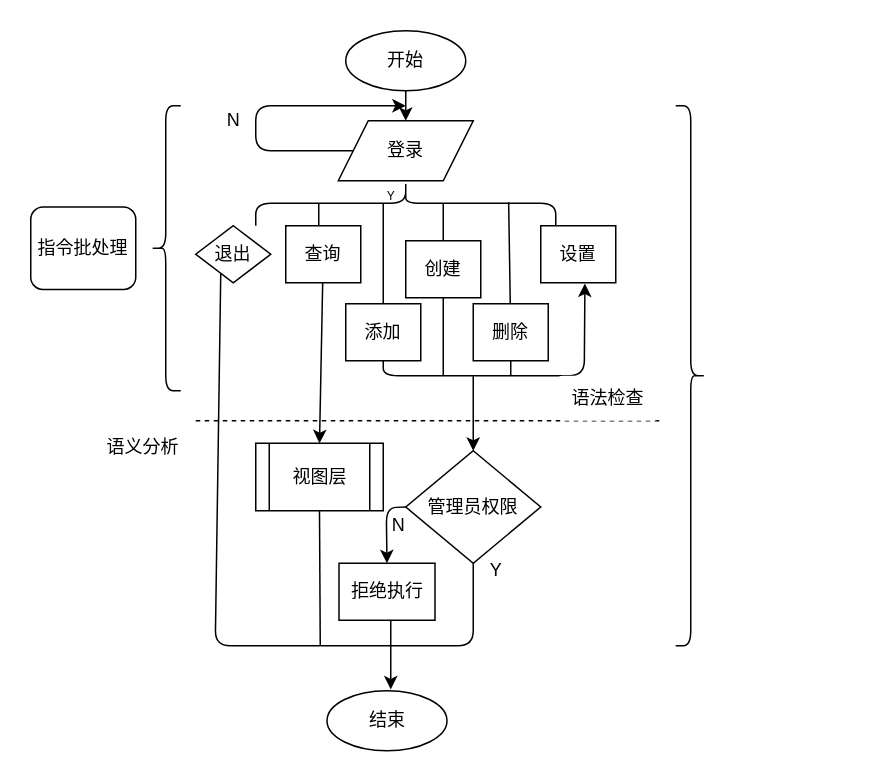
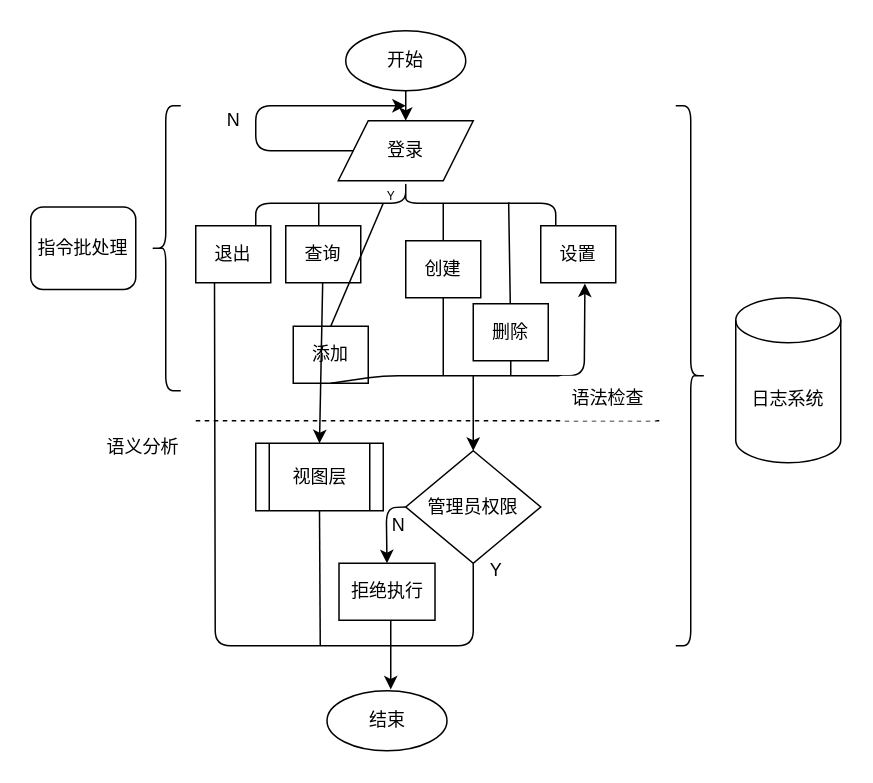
  <mxCell id="0" />
  <mxCell id="1" parent="0" />
  <mxCell id="2" value="开始" style="ellipse;whiteSpace=wrap;html=1;" parent="1" vertex="1"><mxGeometry x="230" y="20" width="80" height="40" as="geometry" /></mxCell>
  <mxCell id="3" value="结束" style="ellipse;whiteSpace=wrap;html=1;" parent="1" vertex="1"><mxGeometry x="217.5" y="460" width="80" height="40" as="geometry" /></mxCell>
  <mxCell id="4" value="登录" style="shape=parallelogram;perimeter=parallelogramPerimeter;whiteSpace=wrap;html=1;fixedSize=1;" parent="1" vertex="1"><mxGeometry x="225" y="80" width="90" height="40" as="geometry" /></mxCell>
  <mxCell id="5" value="" style="endArrow=classic;html=1;exitX=0.5;exitY=1;exitDx=0;exitDy=0;entryX=0.5;entryY=0;entryDx=0;entryDy=0;" parent="1" source="2" target="4" edge="1"><mxGeometry width="50" height="50" relative="1" as="geometry"><mxPoint x="360" y="320" as="sourcePoint" /><mxPoint x="410" y="270" as="targetPoint" /></mxGeometry></mxCell>
  <mxCell id="6" value="N" style="text;html=1;align=center;verticalAlign=middle;resizable=0;points=[];autosize=1;strokeColor=none;fillColor=none;" parent="1" vertex="1"><mxGeometry x="145" y="70" width="20" height="20" as="geometry" /></mxCell>
  <mxCell id="7" value="视图层" style="shape=process;whiteSpace=wrap;html=1;backgroundOutline=1;" parent="1" vertex="1"><mxGeometry x="170" y="295" width="85" height="45" as="geometry" /></mxCell>
- <mxCell id="8" value="退出" style="rhombus;whiteSpace=wrap;html=1;" parent="1" vertex="1"><mxGeometry x="130" y="150" width="50" height="38" as="geometry" /></mxCell>
+ <mxCell id="8" value="退出" style="rounded=0;whiteSpace=wrap;html=1;" parent="1" vertex="1"><mxGeometry x="130" y="150" width="50" height="38" as="geometry" /></mxCell>
  <mxCell id="9" value="" style="shape=curlyBracket;whiteSpace=wrap;html=1;rounded=1;flipH=1;size=0.5;direction=south;" parent="1" vertex="1"><mxGeometry x="170" y="120" width="200" height="30" as="geometry" /></mxCell>
- <mxCell id="10" value="添加" style="rounded=0;whiteSpace=wrap;html=1;" parent="1" vertex="1"><mxGeometry x="230" y="202" width="50" height="38" as="geometry" /></mxCell>
+ <mxCell id="10" value="添加" style="rounded=0;whiteSpace=wrap;html=1;" parent="1" vertex="1"><mxGeometry x="195" y="217" width="50" height="38" as="geometry" /></mxCell>
  <mxCell id="11" value="创建" style="rounded=0;whiteSpace=wrap;html=1;" parent="1" vertex="1"><mxGeometry x="270" y="160" width="50" height="38" as="geometry" /></mxCell>
  <mxCell id="12" value="" style="edgeStyle=none;html=1;entryX=0.5;entryY=0;entryDx=0;entryDy=0;" parent="1" source="13" target="7" edge="1"><mxGeometry relative="1" as="geometry" /></mxCell>
  <mxCell id="13" value="查询" style="rounded=0;whiteSpace=wrap;html=1;" parent="1" vertex="1"><mxGeometry x="190" y="150" width="50" height="38" as="geometry" /></mxCell>
  <mxCell id="14" value="删除" style="rounded=0;whiteSpace=wrap;html=1;" parent="1" vertex="1"><mxGeometry x="315" y="202" width="50" height="38" as="geometry" /></mxCell>
  <mxCell id="15" value="设置" style="rounded=0;whiteSpace=wrap;html=1;" parent="1" vertex="1"><mxGeometry x="360" y="150" width="50" height="38" as="geometry" /></mxCell>
  <mxCell id="16" value="" style="endArrow=none;html=1;" parent="1" edge="1"><mxGeometry width="50" height="50" relative="1" as="geometry"><mxPoint x="212" y="150" as="sourcePoint" /><mxPoint x="212" y="135" as="targetPoint" /></mxGeometry></mxCell>
  <mxCell id="17" value="" style="endArrow=none;html=1;exitX=0.5;exitY=0;exitDx=0;exitDy=0;" parent="1" source="10" edge="1"><mxGeometry width="50" height="50" relative="1" as="geometry"><mxPoint x="230" y="210" as="sourcePoint" /><mxPoint x="255" y="135" as="targetPoint" /></mxGeometry></mxCell>
  <mxCell id="18" value="" style="endArrow=none;html=1;exitX=0.5;exitY=0;exitDx=0;exitDy=0;" parent="1" source="11" edge="1"><mxGeometry width="50" height="50" relative="1" as="geometry"><mxPoint x="230" y="170" as="sourcePoint" /><mxPoint x="295" y="135" as="targetPoint" /></mxGeometry></mxCell>
  <mxCell id="19" value="" style="endArrow=none;html=1;entryX=0.477;entryY=0.843;entryDx=0;entryDy=0;entryPerimeter=0;" parent="1" source="14" target="9" edge="1"><mxGeometry width="50" height="50" relative="1" as="geometry"><mxPoint x="230" y="170" as="sourcePoint" /><mxPoint x="280" y="120" as="targetPoint" /></mxGeometry></mxCell>
  <mxCell id="20" value="&lt;pre&gt;&lt;font style=&quot;font-size: 12px&quot;&gt;管理员权限&lt;/font&gt;&lt;/pre&gt;" style="rhombus;whiteSpace=wrap;html=1;" parent="1" vertex="1"><mxGeometry x="270" y="300" width="90" height="75" as="geometry" /></mxCell>
  <mxCell id="21" value="" style="endArrow=classic;html=1;fontSize=6;exitX=0.5;exitY=1;exitDx=0;exitDy=0;entryX=0.589;entryY=1.014;entryDx=0;entryDy=0;entryPerimeter=0;" parent="1" source="10" target="15" edge="1"><mxGeometry width="50" height="50" relative="1" as="geometry"><mxPoint x="250" y="190" as="sourcePoint" /><mxPoint x="390" y="240" as="targetPoint" /><Array as="points"><mxPoint x="255" y="250" /><mxPoint x="389" y="250" /></Array></mxGeometry></mxCell>
  <mxCell id="22" value="" style="endArrow=none;html=1;fontSize=6;entryX=0.5;entryY=1;entryDx=0;entryDy=0;" parent="1" target="11" edge="1"><mxGeometry width="50" height="50" relative="1" as="geometry"><mxPoint x="295" y="250" as="sourcePoint" /><mxPoint x="300" y="140" as="targetPoint" /></mxGeometry></mxCell>
  <mxCell id="23" value="" style="endArrow=none;html=1;fontSize=6;entryX=0.5;entryY=1;entryDx=0;entryDy=0;" parent="1" target="14" edge="1"><mxGeometry width="50" height="50" relative="1" as="geometry"><mxPoint x="340" y="250" as="sourcePoint" /><mxPoint x="300" y="140" as="targetPoint" /></mxGeometry></mxCell>
  <mxCell id="24" value="" style="endArrow=classic;html=1;fontSize=6;entryX=0.5;entryY=0;entryDx=0;entryDy=0;" parent="1" target="20" edge="1"><mxGeometry width="50" height="50" relative="1" as="geometry"><mxPoint x="315" y="250" as="sourcePoint" /><mxPoint x="300" y="140" as="targetPoint" /></mxGeometry></mxCell>
  <mxCell id="25" value="" style="endArrow=none;dashed=1;html=1;fontSize=6;entryX=1;entryY=1;entryDx=0;entryDy=0;" parent="1" edge="1" target="39"><mxGeometry width="50" height="50" relative="1" as="geometry"><mxPoint x="130" y="280" as="sourcePoint" /><mxPoint x="400" y="280" as="targetPoint" /></mxGeometry></mxCell>
+ <mxCell id="26" value="&lt;font style=&quot;font-size: 12px&quot;&gt;日志系统&lt;/font&gt;" style="shape=cylinder3;whiteSpace=wrap;html=1;boundedLbl=1;backgroundOutline=1;size=15;fontSize=8;" parent="1" vertex="1"><mxGeometry x="490" y="198" width="70" height="110" as="geometry" /></mxCell>
  <mxCell id="27" value="Y" style="text;html=1;align=center;verticalAlign=middle;resizable=0;points=[];autosize=1;strokeColor=none;fillColor=none;fontSize=8;" parent="1" vertex="1"><mxGeometry x="250" y="120" width="20" height="20" as="geometry" /></mxCell>
  <mxCell id="28" value="" style="endArrow=classic;html=1;fontSize=8;exitX=0;exitY=0.5;exitDx=0;exitDy=0;" parent="1" source="4" edge="1"><mxGeometry width="50" height="50" relative="1" as="geometry"><mxPoint x="300" y="220" as="sourcePoint" /><mxPoint x="270" y="70" as="targetPoint" /><Array as="points"><mxPoint x="170" y="100" /><mxPoint x="170" y="70" /></Array></mxGeometry></mxCell>
  <mxCell id="29" value="" style="shape=curlyBracket;whiteSpace=wrap;html=1;rounded=1;flipH=1;fontSize=8;" parent="1" vertex="1"><mxGeometry x="450" y="70" width="20" height="360" as="geometry" /></mxCell>
  <mxCell id="30" value="" style="endArrow=none;html=1;fontSize=8;exitX=0.25;exitY=1;exitDx=0;exitDy=0;entryX=0.5;entryY=1;entryDx=0;entryDy=0;" parent="1" source="8" target="20" edge="1"><mxGeometry width="50" height="50" relative="1" as="geometry"><mxPoint x="360" y="250" as="sourcePoint" /><mxPoint x="310" y="430" as="targetPoint" /><Array as="points"><mxPoint x="143" y="430" /><mxPoint x="315" y="430" /></Array></mxGeometry></mxCell>
  <mxCell id="31" value="" style="shape=curlyBracket;whiteSpace=wrap;html=1;rounded=1;fontSize=12;direction=east;" parent="1" vertex="1"><mxGeometry x="100" y="70" width="20" height="190" as="geometry" /></mxCell>
  <mxCell id="32" value="指令批处理" style="rounded=1;whiteSpace=wrap;html=1;fontSize=12;" parent="1" vertex="1"><mxGeometry x="20" y="137.5" width="70" height="55" as="geometry" /></mxCell>
  <mxCell id="33" value="" style="endArrow=classic;html=1;fontSize=12;exitX=0;exitY=0.5;exitDx=0;exitDy=0;entryX=0.5;entryY=0;entryDx=0;entryDy=0;" parent="1" source="20" edge="1"><mxGeometry width="50" height="50" relative="1" as="geometry"><mxPoint x="270" y="390" as="sourcePoint" /><mxPoint x="257.5" y="375" as="targetPoint" /><Array as="points"><mxPoint x="257" y="338" /></Array></mxGeometry></mxCell>
  <mxCell id="34" value="" style="endArrow=none;html=1;fontSize=12;exitX=0.539;exitY=1.009;exitDx=0;exitDy=0;exitPerimeter=0;" parent="1" source="38" edge="1"><mxGeometry width="50" height="50" relative="1" as="geometry"><mxPoint x="260.183" y="419.685" as="sourcePoint" /><mxPoint x="260" y="430" as="targetPoint" /></mxGeometry></mxCell>
  <mxCell id="35" value="" style="endArrow=none;html=1;fontSize=12;exitX=0.5;exitY=1;exitDx=0;exitDy=0;" parent="1" source="7" edge="1"><mxGeometry width="50" height="50" relative="1" as="geometry"><mxPoint x="270" y="360" as="sourcePoint" /><mxPoint x="213" y="430" as="targetPoint" /></mxGeometry></mxCell>
  <mxCell id="36" value="" style="endArrow=classic;html=1;fontSize=12;entryX=0.531;entryY=-0.022;entryDx=0;entryDy=0;entryPerimeter=0;" parent="1" target="3" edge="1"><mxGeometry width="50" height="50" relative="1" as="geometry"><mxPoint x="260" y="430" as="sourcePoint" /><mxPoint x="260" y="440" as="targetPoint" /><Array as="points" /></mxGeometry></mxCell>
  <mxCell id="37" value="N" style="text;html=1;align=center;verticalAlign=middle;resizable=0;points=[];autosize=1;strokeColor=none;fillColor=none;" vertex="1" parent="1"><mxGeometry x="255" y="340" width="20" height="20" as="geometry" /></mxCell>
  <mxCell id="38" value="&lt;pre style=&quot;font-size: 6px&quot;&gt;&lt;font style=&quot;font-size: 12px&quot;&gt;拒绝执行&lt;/font&gt;&lt;/pre&gt;" style="rounded=0;whiteSpace=wrap;html=1;" vertex="1" parent="1"><mxGeometry x="225.5" y="375" width="64" height="38" as="geometry" /></mxCell>
  <mxCell id="39" value="语法检查" style="rounded=1;whiteSpace=wrap;html=1;strokeColor=none;" vertex="1" parent="1"><mxGeometry x="370" y="250" width="70" height="30" as="geometry" /></mxCell>
  <mxCell id="40" value="&lt;font style=&quot;font-size: 12px&quot;&gt;语义分析&lt;/font&gt;" style="rounded=1;whiteSpace=wrap;html=1;strokeColor=none;" vertex="1" parent="1"><mxGeometry x="60" y="288" width="70" height="20" as="geometry" /></mxCell>
  <mxCell id="41" value="Y" style="text;html=1;align=center;verticalAlign=middle;resizable=0;points=[];autosize=1;strokeColor=none;fillColor=none;fontSize=12;" vertex="1" parent="1"><mxGeometry x="320" y="370" width="20" height="20" as="geometry" /></mxCell>
